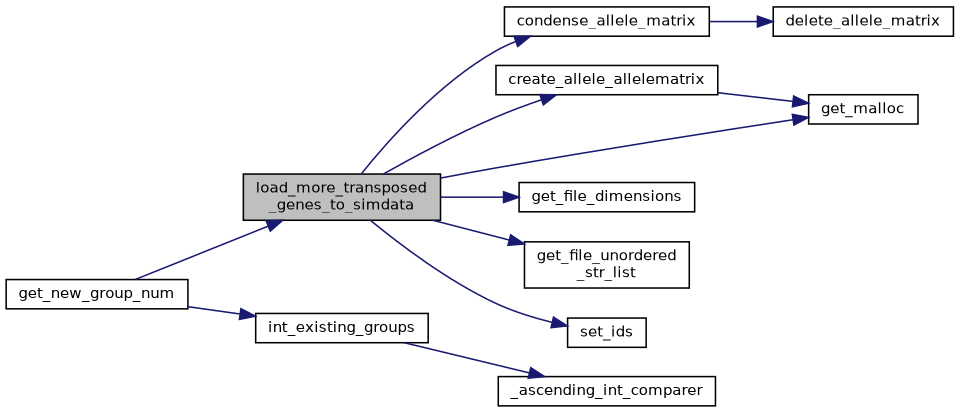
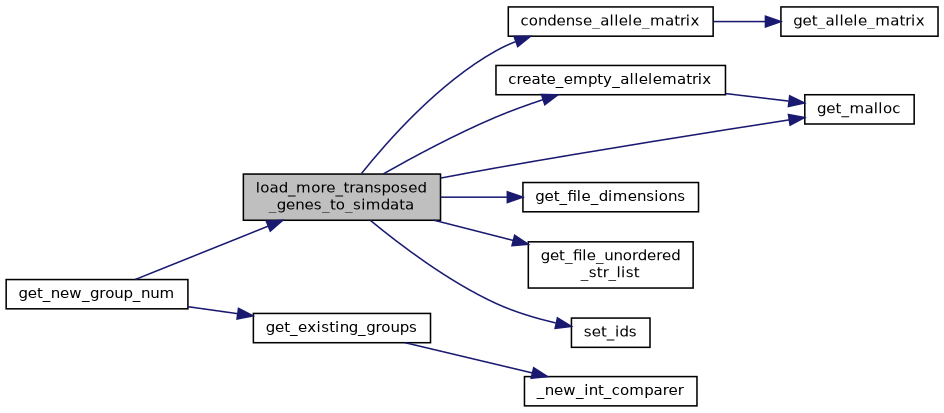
  digraph {
    rankdir=LR
    node [color=black fillcolor=white fontname=Helvetica fontsize=10 shape=record style=filled]
    edge [color=midnightblue fontname=Helvetica fontsize=10 labelfontname=Helvetica labelfontsize=10 style=solid]
    n1 [fillcolor=grey75 fontcolor=black height=0.2 label="load_more_transposed\l_genes_to_simdata" width=0.4]
    n2 [height=0.2 label=condense_allele_matrix width=0.4]
-   n3 [height=0.2 label=create_allele_allelematrix width=0.4]
+   n3 [height=0.2 label=create_empty_allelematrix width=0.4]
    n4 [height=0.2 label=get_malloc width=0.4]
    n5 [height=0.2 label=get_file_dimensions width=0.4]
    n6 [height=0.2 label="get_file_unordered\l_str_list" width=0.4]
    n7 [height=0.2 label=set_ids width=0.4]
-   n8 [height=0.2 label=delete_allele_matrix width=0.4]
+   n8 [height=0.2 label=get_allele_matrix width=0.4]
    n9 [height=0.2 label=get_new_group_num width=0.4]
-   n10 [height=0.2 label=int_existing_groups width=0.4]
-   n11 [height=0.2 label=_ascending_int_comparer width=0.4]
+   n10 [height=0.2 label=get_existing_groups width=0.4]
+   n11 [height=0.2 label=_new_int_comparer width=0.4]
    n1 -> n2
    n1 -> n3
    n1 -> n4
    n1 -> n5
    n1 -> n6
    n1 -> n7
    n2 -> n8
    n3 -> n4
    n9 -> n1
    n9 -> n10
    n10 -> n11
  }
